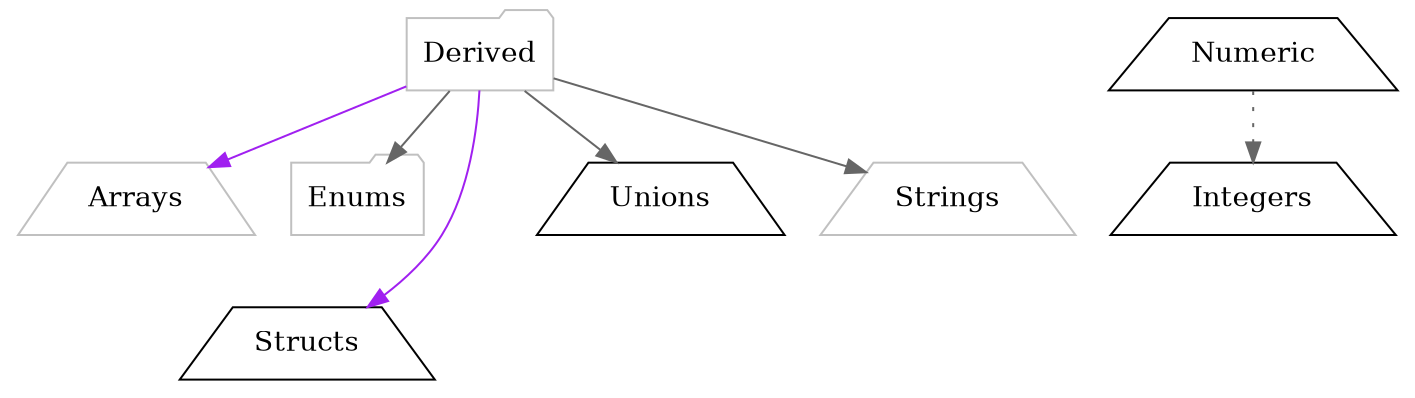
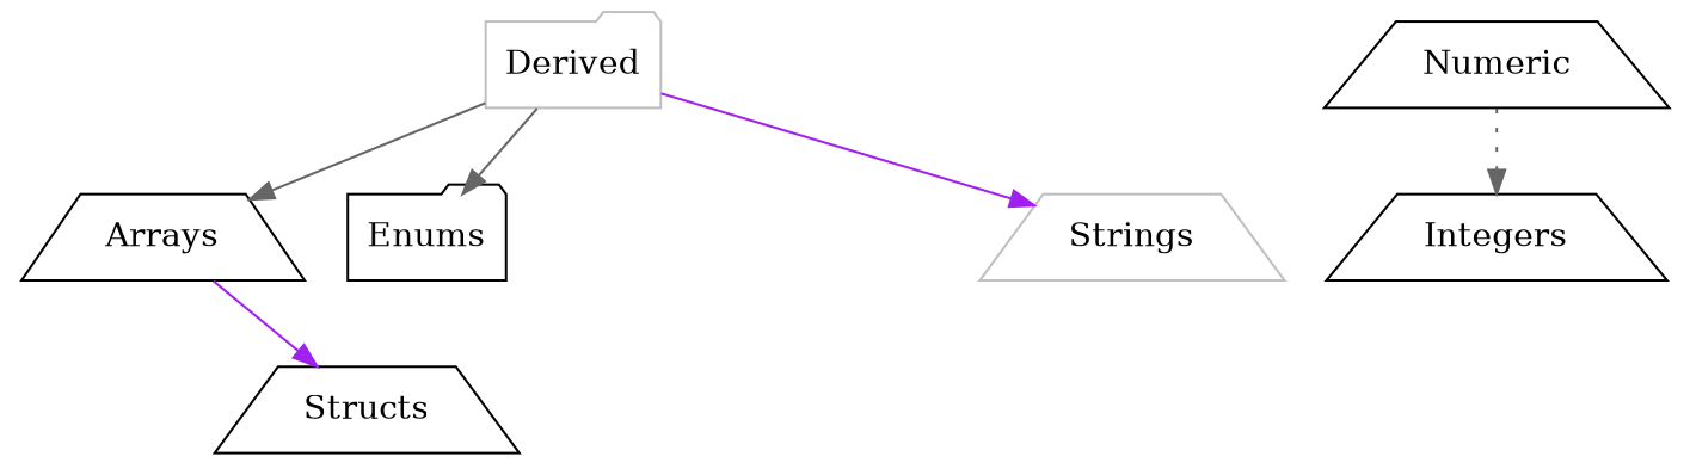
  digraph {
    node [font="Times New Roman" shape=trapezium]
    edge [color=gray40 style=solid]
    n1 [color=gray label=Derived shape=folder]
-   n2 [label=Arrays color=gray]
-   n3 [label=Enums shape=folder color=gray]
+   n2 [label=Arrays]
+   n3 [label=Enums shape=folder]
    n4 [label=Structs]
-   n5 [label=Unions]
    n6 [color=gray label=Strings]
    n7 [color=black label=Numeric]
    n8 [label=Integers]
-   n1 -> n2 [color=purple]
+   n1 -> n2
    n1 -> n3
-   n1 -> n4 [color=purple]
-   n1 -> n5
-   n1 -> n6
+   n2 -> n4 [color=purple]
+   n1 -> n6 [color=purple]
    n7 -> n8 [style=dotted]
  }
